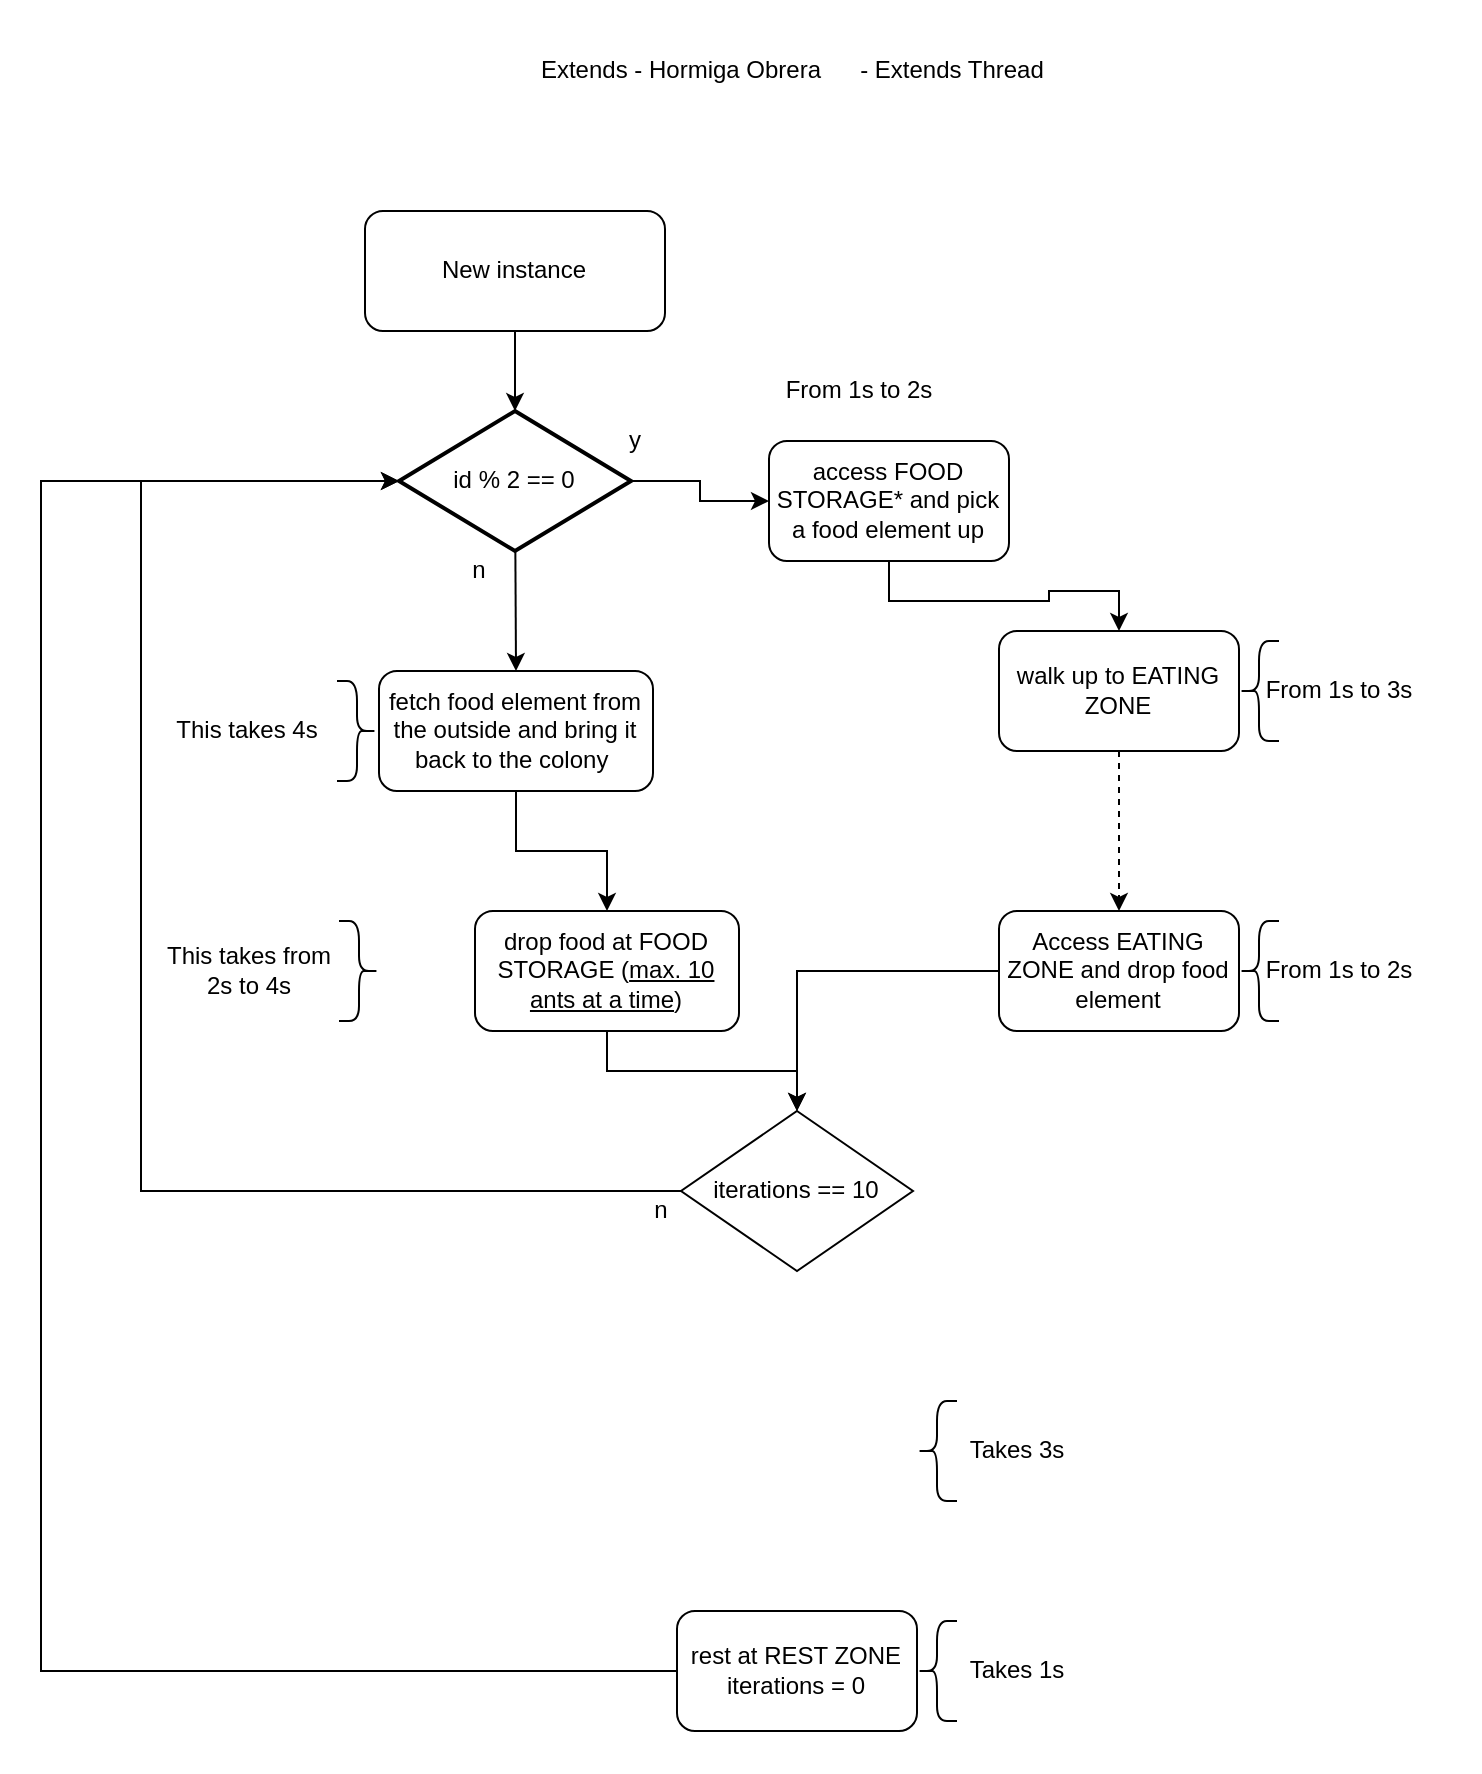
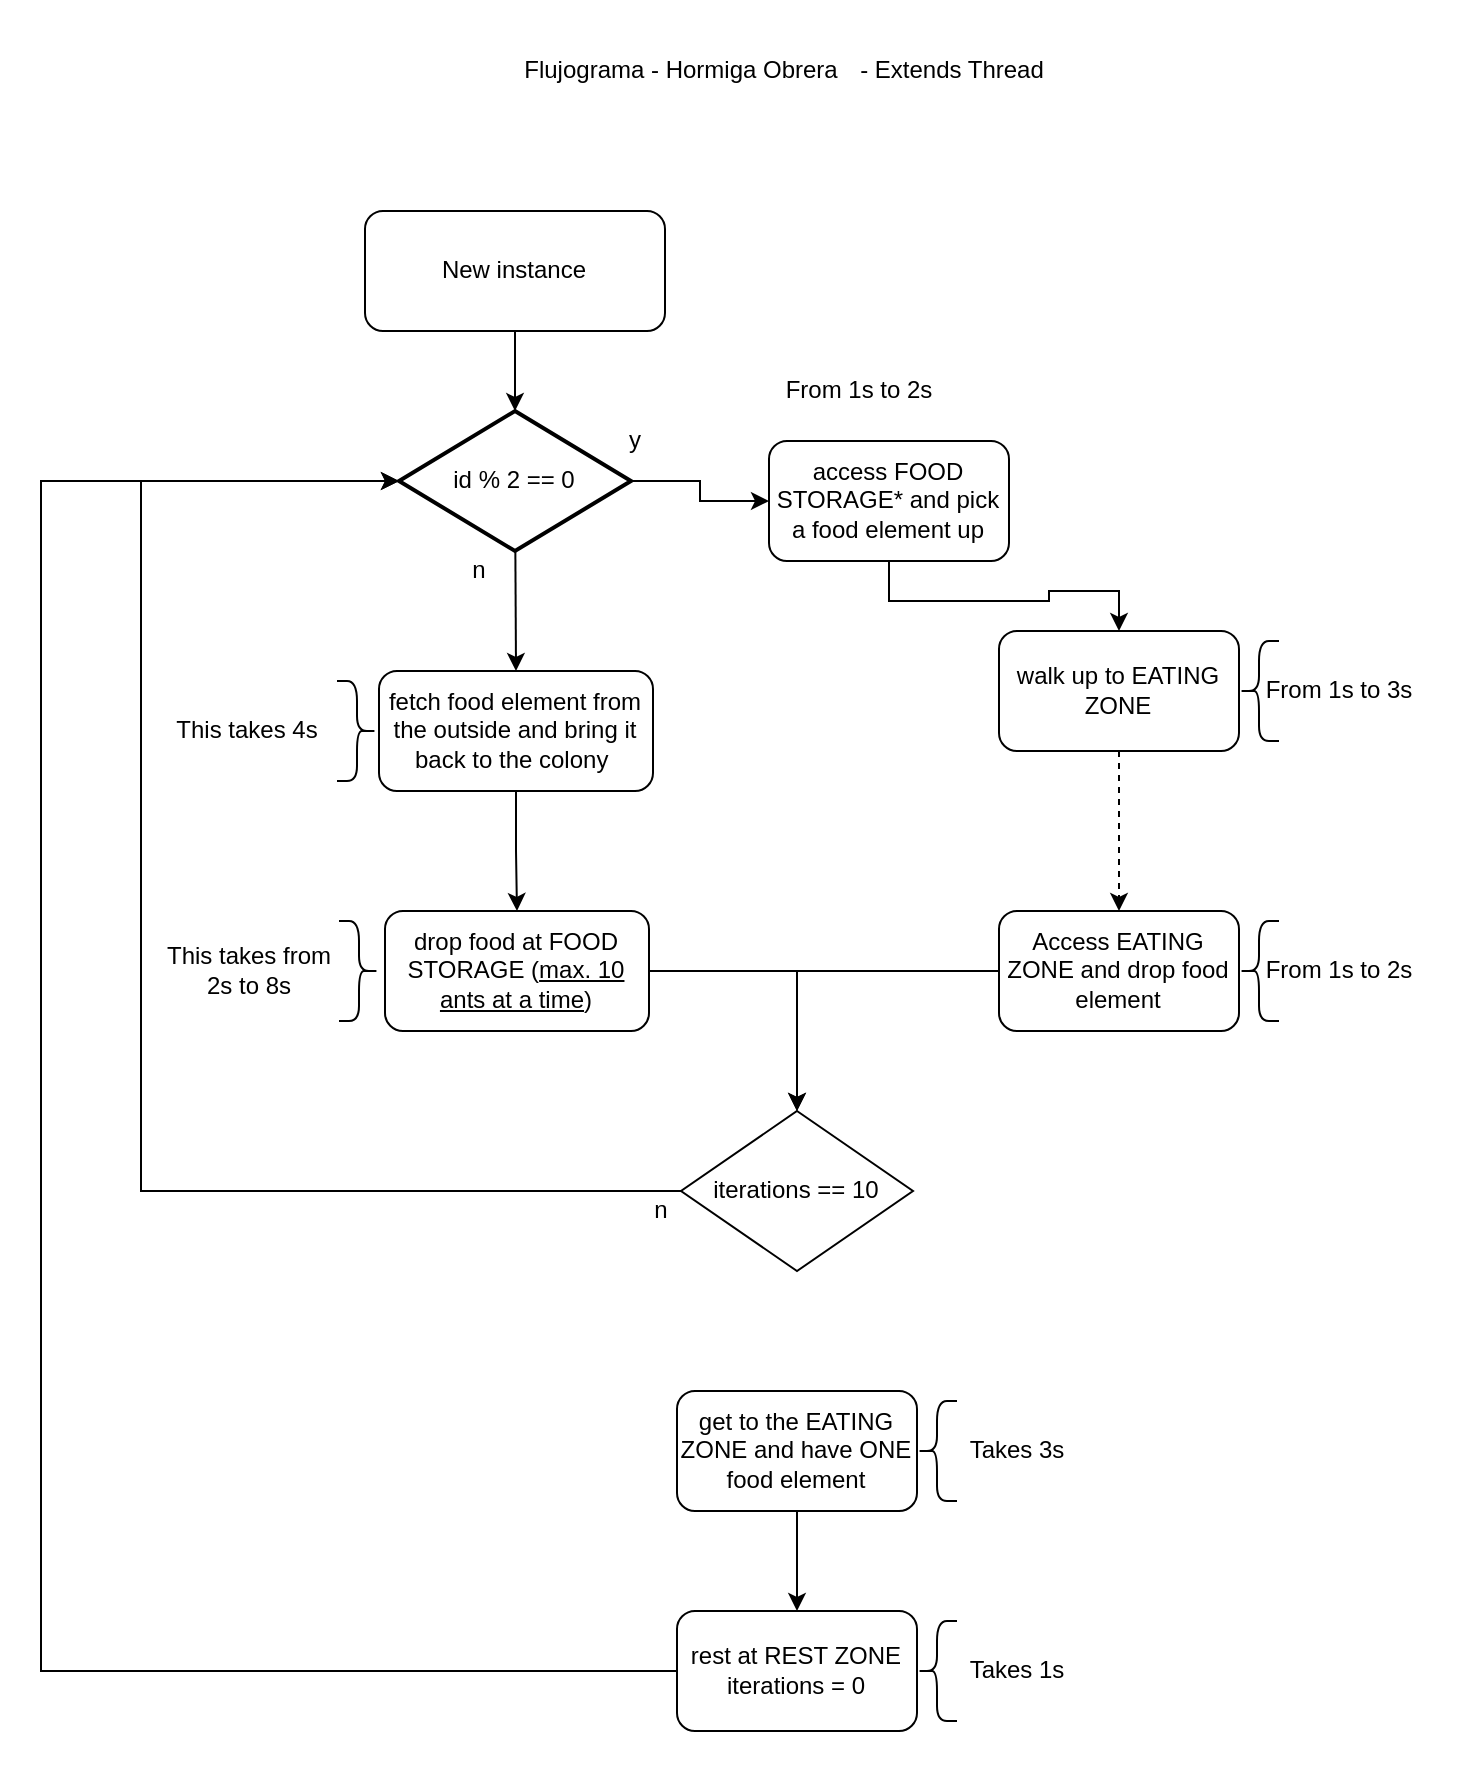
  <mxCell id="0" />
  <mxCell id="1" parent="0" />
- <mxCell id="2" value="Extends - Hormiga Obrera" style="text;html=1;align=center;verticalAlign=middle;resizable=0;points=[];autosize=1;strokeColor=none;fillColor=none;" vertex="1" parent="1"><mxGeometry x="250" y="20" width="180" height="30" as="geometry" /></mxCell>
+ <mxCell id="2" value="Flujograma - Hormiga Obrera" style="text;html=1;align=center;verticalAlign=middle;resizable=0;points=[];autosize=1;strokeColor=none;fillColor=none;" vertex="1" parent="1"><mxGeometry x="250" y="20" width="180" height="30" as="geometry" /></mxCell>
  <mxCell id="3" value="- Extends Thread" style="text;html=1;strokeColor=none;fillColor=none;align=center;verticalAlign=middle;whiteSpace=wrap;rounded=0;" vertex="1" parent="1"><mxGeometry x="416" y="20" width="120" height="30" as="geometry" /></mxCell>
  <mxCell id="4" value="New instance" style="rounded=1;whiteSpace=wrap;html=1;" vertex="1" parent="1"><mxGeometry x="182" y="105" width="150" height="60" as="geometry" /></mxCell>
  <mxCell id="5" style="rounded=0;orthogonalLoop=1;jettySize=auto;html=1;entryX=0.5;entryY=1;entryDx=0;entryDy=0;endArrow=none;endFill=0;startArrow=classic;startFill=1;" edge="1" parent="1" source="8" target="4"><mxGeometry relative="1" as="geometry" /></mxCell>
  <mxCell id="6" style="rounded=0;orthogonalLoop=1;jettySize=auto;html=1;entryX=0.5;entryY=0;entryDx=0;entryDy=0;" edge="1" parent="1" source="8" target="12"><mxGeometry relative="1" as="geometry" /></mxCell>
  <mxCell id="7" style="edgeStyle=orthogonalEdgeStyle;rounded=0;orthogonalLoop=1;jettySize=auto;html=1;entryX=0;entryY=0.5;entryDx=0;entryDy=0;" edge="1" parent="1" source="8" target="20"><mxGeometry relative="1" as="geometry" /></mxCell>
  <mxCell id="8" value="id % 2 == 0" style="strokeWidth=2;html=1;shape=mxgraph.flowchart.decision;whiteSpace=wrap;" vertex="1" parent="1"><mxGeometry x="199" y="205" width="116" height="70" as="geometry" /></mxCell>
  <mxCell id="9" value="y" style="text;html=1;align=center;verticalAlign=middle;resizable=0;points=[];autosize=1;strokeColor=none;fillColor=none;" vertex="1" parent="1"><mxGeometry x="302" y="205" width="30" height="30" as="geometry" /></mxCell>
  <mxCell id="10" value="n" style="text;html=1;align=center;verticalAlign=middle;resizable=0;points=[];autosize=1;strokeColor=none;fillColor=none;" vertex="1" parent="1"><mxGeometry x="224" y="270" width="30" height="30" as="geometry" /></mxCell>
  <mxCell id="11" style="edgeStyle=orthogonalEdgeStyle;rounded=0;orthogonalLoop=1;jettySize=auto;html=1;entryX=0.5;entryY=0;entryDx=0;entryDy=0;" edge="1" parent="1" source="12" target="16"><mxGeometry relative="1" as="geometry" /></mxCell>
  <mxCell id="12" value="fetch food element from the outside and bring it back to the colony&amp;nbsp;" style="rounded=1;whiteSpace=wrap;html=1;" vertex="1" parent="1"><mxGeometry x="189" y="335" width="137" height="60" as="geometry" /></mxCell>
  <mxCell id="13" value="" style="shape=curlyBracket;whiteSpace=wrap;html=1;rounded=1;flipH=1;labelPosition=right;verticalLabelPosition=middle;align=left;verticalAlign=middle;" vertex="1" parent="1"><mxGeometry x="168" y="340" width="20" height="50" as="geometry" /></mxCell>
  <mxCell id="14" value="This takes 4s" style="text;html=1;align=center;verticalAlign=middle;resizable=0;points=[];autosize=1;strokeColor=none;fillColor=none;" vertex="1" parent="1"><mxGeometry x="78" y="350" width="90" height="30" as="geometry" /></mxCell>
  <mxCell id="15" style="edgeStyle=orthogonalEdgeStyle;rounded=0;orthogonalLoop=1;jettySize=auto;html=1;entryX=0.5;entryY=0;entryDx=0;entryDy=0;" edge="1" parent="1" source="16" target="31"><mxGeometry relative="1" as="geometry" /></mxCell>
- <mxCell id="16" value="drop food at FOOD STORAGE (&lt;u&gt;max. 10 ants at a time&lt;/u&gt;)" style="rounded=1;whiteSpace=wrap;html=1;" vertex="1" parent="1"><mxGeometry x="237" y="455" width="132" height="60" as="geometry" /></mxCell>
+ <mxCell id="16" value="drop food at FOOD STORAGE (&lt;u&gt;max. 10 ants at a time&lt;/u&gt;)" style="rounded=1;whiteSpace=wrap;html=1;" vertex="1" parent="1"><mxGeometry x="192" y="455" width="132" height="60" as="geometry" /></mxCell>
  <mxCell id="17" value="" style="shape=curlyBracket;whiteSpace=wrap;html=1;rounded=1;flipH=1;labelPosition=right;verticalLabelPosition=middle;align=left;verticalAlign=middle;" vertex="1" parent="1"><mxGeometry x="169" y="460" width="20" height="50" as="geometry" /></mxCell>
- <mxCell id="18" value="This takes from&lt;br&gt;2s to 4s" style="text;html=1;align=center;verticalAlign=middle;resizable=0;points=[];autosize=1;strokeColor=none;fillColor=none;" vertex="1" parent="1"><mxGeometry x="69" y="465" width="110" height="40" as="geometry" /></mxCell>
+ <mxCell id="18" value="This takes from&lt;br&gt;2s to 8s" style="text;html=1;align=center;verticalAlign=middle;resizable=0;points=[];autosize=1;strokeColor=none;fillColor=none;" vertex="1" parent="1"><mxGeometry x="69" y="465" width="110" height="40" as="geometry" /></mxCell>
  <mxCell id="19" style="edgeStyle=orthogonalEdgeStyle;rounded=0;orthogonalLoop=1;jettySize=auto;html=1;entryX=0.5;entryY=0;entryDx=0;entryDy=0;" edge="1" parent="1" source="20" target="23"><mxGeometry relative="1" as="geometry" /></mxCell>
  <mxCell id="20" value="access FOOD STORAGE* and pick a food element up" style="rounded=1;whiteSpace=wrap;html=1;" vertex="1" parent="1"><mxGeometry x="384" y="220" width="120" height="60" as="geometry" /></mxCell>
  <mxCell id="21" value="From 1s to 2s" style="text;html=1;align=center;verticalAlign=middle;resizable=0;points=[];autosize=1;strokeColor=none;fillColor=none;" vertex="1" parent="1"><mxGeometry x="379" y="180" width="100" height="30" as="geometry" /></mxCell>
  <mxCell id="22" style="edgeStyle=orthogonalEdgeStyle;rounded=0;orthogonalLoop=1;jettySize=auto;html=1;dashed=1;" edge="1" parent="1" source="23" target="27"><mxGeometry relative="1" as="geometry" /></mxCell>
  <mxCell id="23" value="walk up to EATING ZONE" style="rounded=1;whiteSpace=wrap;html=1;" vertex="1" parent="1"><mxGeometry x="499" y="315" width="120" height="60" as="geometry" /></mxCell>
  <mxCell id="24" value="" style="shape=curlyBracket;whiteSpace=wrap;html=1;rounded=1;labelPosition=left;verticalLabelPosition=middle;align=right;verticalAlign=middle;" vertex="1" parent="1"><mxGeometry x="619" y="320" width="20" height="50" as="geometry" /></mxCell>
  <mxCell id="25" value="From 1s to 3s" style="text;html=1;align=center;verticalAlign=middle;resizable=0;points=[];autosize=1;strokeColor=none;fillColor=none;" vertex="1" parent="1"><mxGeometry x="619" y="330" width="100" height="30" as="geometry" /></mxCell>
  <mxCell id="26" style="edgeStyle=orthogonalEdgeStyle;rounded=0;orthogonalLoop=1;jettySize=auto;html=1;entryX=0.5;entryY=0;entryDx=0;entryDy=0;" edge="1" parent="1" source="27" target="31"><mxGeometry relative="1" as="geometry" /></mxCell>
  <mxCell id="27" value="Access EATING ZONE and drop food element" style="rounded=1;whiteSpace=wrap;html=1;" vertex="1" parent="1"><mxGeometry x="499" y="455" width="120" height="60" as="geometry" /></mxCell>
  <mxCell id="28" value="" style="shape=curlyBracket;whiteSpace=wrap;html=1;rounded=1;labelPosition=left;verticalLabelPosition=middle;align=right;verticalAlign=middle;" vertex="1" parent="1"><mxGeometry x="619" y="460" width="20" height="50" as="geometry" /></mxCell>
  <mxCell id="29" value="From 1s to 2s" style="text;html=1;align=center;verticalAlign=middle;resizable=0;points=[];autosize=1;strokeColor=none;fillColor=none;" vertex="1" parent="1"><mxGeometry x="619" y="470" width="100" height="30" as="geometry" /></mxCell>
  <mxCell id="30" style="edgeStyle=orthogonalEdgeStyle;rounded=0;orthogonalLoop=1;jettySize=auto;html=1;entryX=0;entryY=0.5;entryDx=0;entryDy=0;entryPerimeter=0;" edge="1" parent="1" source="31" target="8"><mxGeometry relative="1" as="geometry"><Array as="points"><mxPoint x="70" y="595" /><mxPoint x="70" y="240" /></Array></mxGeometry></mxCell>
  <mxCell id="31" value="iterations == 10" style="rhombus;whiteSpace=wrap;html=1;" vertex="1" parent="1"><mxGeometry x="340" y="555" width="116" height="80" as="geometry" /></mxCell>
  <mxCell id="32" value="n" style="text;html=1;align=center;verticalAlign=middle;resizable=0;points=[];autosize=1;strokeColor=none;fillColor=none;" vertex="1" parent="1"><mxGeometry x="315" y="590" width="30" height="30" as="geometry" /></mxCell>
+ <mxCell id="33" style="edgeStyle=orthogonalEdgeStyle;rounded=0;orthogonalLoop=1;jettySize=auto;html=1;entryX=0.5;entryY=0;entryDx=0;entryDy=0;" edge="1" parent="1" source="34" target="38"><mxGeometry relative="1" as="geometry" /></mxCell>
+ <mxCell id="34" value="get to the EATING ZONE and have ONE food element" style="rounded=1;whiteSpace=wrap;html=1;" vertex="1" parent="1"><mxGeometry x="338" y="695" width="120" height="60" as="geometry" /></mxCell>
  <mxCell id="35" value="" style="shape=curlyBracket;whiteSpace=wrap;html=1;rounded=1;labelPosition=left;verticalLabelPosition=middle;align=right;verticalAlign=middle;" vertex="1" parent="1"><mxGeometry x="458" y="700" width="20" height="50" as="geometry" /></mxCell>
  <mxCell id="36" value="Takes 3s" style="text;html=1;align=center;verticalAlign=middle;resizable=0;points=[];autosize=1;strokeColor=none;fillColor=none;" vertex="1" parent="1"><mxGeometry x="473" y="710" width="70" height="30" as="geometry" /></mxCell>
  <mxCell id="37" style="edgeStyle=orthogonalEdgeStyle;rounded=0;orthogonalLoop=1;jettySize=auto;html=1;entryX=0;entryY=0.5;entryDx=0;entryDy=0;entryPerimeter=0;" edge="1" parent="1" source="38" target="8"><mxGeometry relative="1" as="geometry"><Array as="points"><mxPoint x="20" y="835" /><mxPoint x="20" y="240" /></Array></mxGeometry></mxCell>
  <mxCell id="38" value="rest at REST ZONE&lt;br&gt;iterations = 0" style="rounded=1;whiteSpace=wrap;html=1;" vertex="1" parent="1"><mxGeometry x="338" y="805" width="120" height="60" as="geometry" /></mxCell>
  <mxCell id="39" value="" style="shape=curlyBracket;whiteSpace=wrap;html=1;rounded=1;labelPosition=left;verticalLabelPosition=middle;align=right;verticalAlign=middle;" vertex="1" parent="1"><mxGeometry x="458" y="810" width="20" height="50" as="geometry" /></mxCell>
  <mxCell id="40" value="Takes 1s" style="text;html=1;align=center;verticalAlign=middle;resizable=0;points=[];autosize=1;strokeColor=none;fillColor=none;" vertex="1" parent="1"><mxGeometry x="473" y="820" width="70" height="30" as="geometry" /></mxCell>
